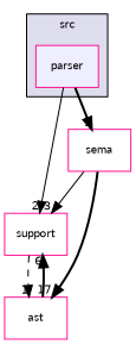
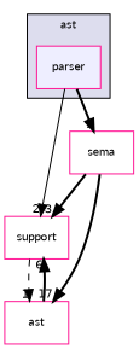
  digraph {
    compound=true
    fontname=Lato
    node [color=deeppink fontname=Lato fontsize=10 shape=box]
    edge [fontname=Lato headlabel=1 labeldistance=1.5 labelfontname=Helvetica labelfontsize=10 style=bold]
    n1 [fillcolor="#eeeeff" label=parser pencolor=black style=filled]
    n2 [label=support]
    n3 [label=sema]
    n4 [label=ast]
    subgraph cluster_1 {
      bgcolor="#ddddee"
      fontsize=10
-     label=src
+     label=ast
      pencolor=black
      n1
    }
    n1 -> n2 [headlabel=2 style=solid]
    n1 -> n3
    n2 -> n4 [style=dashed]
-   n3 -> n2 [headlabel=3 style=solid]
+   n3 -> n2 [headlabel=3]
    n3 -> n4 [headlabel=17]
    n4 -> n2 [headlabel=6]
  }
